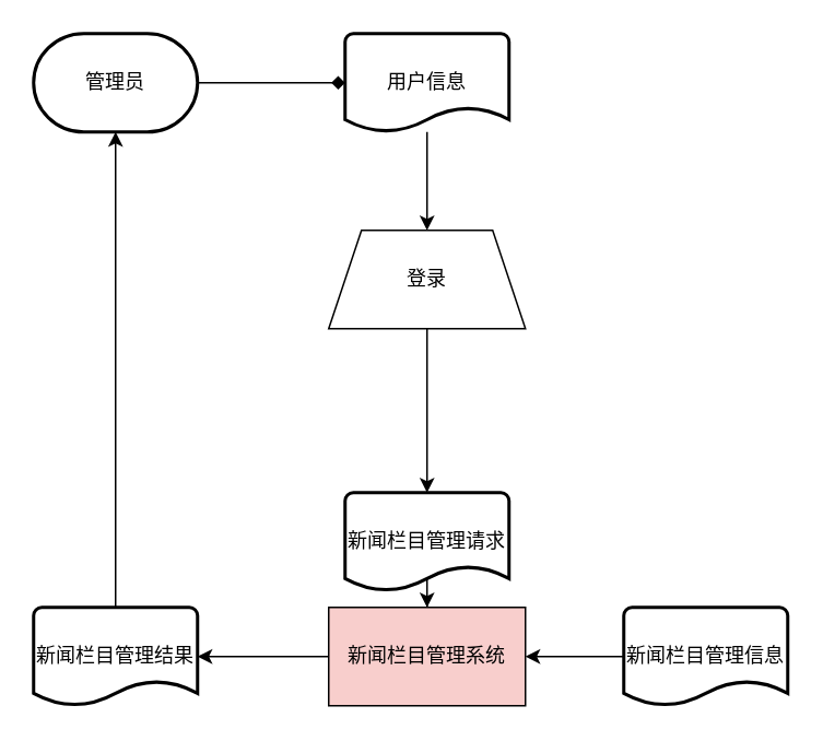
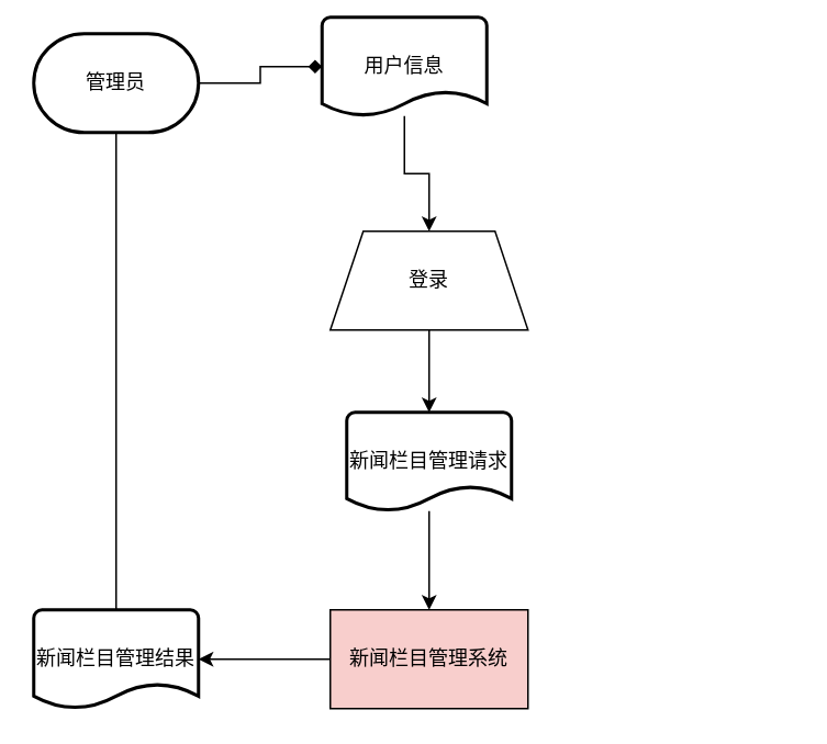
  <mxCell id="0" />
  <mxCell id="1" parent="0" />
  <mxCell id="2" value="" style="edgeStyle=orthogonalEdgeStyle;rounded=0;orthogonalLoop=1;jettySize=auto;html=1;" edge="1" parent="1" source="3" target="11"><mxGeometry relative="1" as="geometry" /></mxCell>
- <mxCell id="3" value="新闻栏目管理请求" style="strokeWidth=2;html=1;shape=mxgraph.flowchart.document2;whiteSpace=wrap;size=0.253;" parent="1" vertex="1"><mxGeometry x="210" y="300" width="100" height="60" as="geometry" /></mxCell>
+ <mxCell id="3" value="新闻栏目管理请求" style="strokeWidth=2;html=1;shape=mxgraph.flowchart.document2;whiteSpace=wrap;size=0.253;" parent="1" vertex="1"><mxGeometry x="210" y="250" width="100" height="60" as="geometry" /></mxCell>
  <mxCell id="4" value="" style="edgeStyle=orthogonalEdgeStyle;rounded=0;orthogonalLoop=1;jettySize=auto;html=1;" edge="1" parent="1" source="5" target="9"><mxGeometry relative="1" as="geometry" /></mxCell>
- <mxCell id="5" value="用户信息" style="strokeWidth=2;html=1;shape=mxgraph.flowchart.document2;whiteSpace=wrap;size=0.25;" parent="1" vertex="1"><mxGeometry x="210" y="20" width="100" height="60" as="geometry" /></mxCell>
+ <mxCell id="5" value="用户信息" style="strokeWidth=2;html=1;shape=mxgraph.flowchart.document2;whiteSpace=wrap;size=0.25;" parent="1" vertex="1"><mxGeometry x="195" y="10" width="100" height="60" as="geometry" /></mxCell>
  <mxCell id="6" value="" style="edgeStyle=orthogonalEdgeStyle;rounded=0;orthogonalLoop=1;jettySize=auto;html=1;endArrow=diamond;" edge="1" parent="1" source="7" target="5"><mxGeometry relative="1" as="geometry" /></mxCell>
  <mxCell id="7" value="管理员" style="strokeWidth=2;html=1;shape=mxgraph.flowchart.terminator;whiteSpace=wrap;" parent="1" vertex="1"><mxGeometry x="20" y="20" width="100" height="60" as="geometry" /></mxCell>
  <mxCell id="8" value="" style="edgeStyle=orthogonalEdgeStyle;rounded=0;orthogonalLoop=1;jettySize=auto;html=1;" edge="1" parent="1" source="9" target="3"><mxGeometry relative="1" as="geometry" /></mxCell>
  <mxCell id="9" value="登录" style="shape=trapezoid;perimeter=trapezoidPerimeter;whiteSpace=wrap;html=1;fixedSize=1;" vertex="1" parent="1"><mxGeometry x="200" y="140" width="120" height="60" as="geometry" /></mxCell>
  <mxCell id="10" value="" style="edgeStyle=orthogonalEdgeStyle;rounded=0;orthogonalLoop=1;jettySize=auto;html=1;" edge="1" parent="1" source="11" target="13"><mxGeometry relative="1" as="geometry" /></mxCell>
  <mxCell id="11" value="新闻栏目管理系统" style="rounded=0;whiteSpace=wrap;html=1;fillColor=#f8cecc;" vertex="1" parent="1"><mxGeometry x="200" y="370" width="120" height="60" as="geometry" /></mxCell>
- <mxCell id="12" value="" style="edgeStyle=orthogonalEdgeStyle;rounded=0;orthogonalLoop=1;jettySize=auto;html=1;entryX=0.5;entryY=1;entryDx=0;entryDy=0;entryPerimeter=0;" edge="1" parent="1" source="13" target="7"><mxGeometry relative="1" as="geometry"><mxPoint x="80" y="290" as="targetPoint" /></mxGeometry></mxCell>
+ <mxCell id="12" value="" style="edgeStyle=orthogonalEdgeStyle;rounded=0;orthogonalLoop=1;jettySize=auto;html=1;entryX=0.5;entryY=1;entryDx=0;entryDy=0;entryPerimeter=0;endArrow=none;" edge="1" parent="1" source="13" target="7"><mxGeometry relative="1" as="geometry"><mxPoint x="80" y="290" as="targetPoint" /></mxGeometry></mxCell>
  <mxCell id="13" value="新闻栏目管理结果" style="strokeWidth=2;html=1;shape=mxgraph.flowchart.document2;whiteSpace=wrap;size=0.253;" vertex="1" parent="1"><mxGeometry x="20" y="370" width="100" height="60" as="geometry" /></mxCell>
- <mxCell id="14" value="" style="edgeStyle=orthogonalEdgeStyle;rounded=0;orthogonalLoop=1;jettySize=auto;html=1;" edge="1" parent="1" source="15" target="11"><mxGeometry relative="1" as="geometry" /></mxCell>
- <mxCell id="15" value="新闻栏目管理信息" style="strokeWidth=2;html=1;shape=mxgraph.flowchart.document2;whiteSpace=wrap;size=0.253;" vertex="1" parent="1"><mxGeometry x="380" y="370" width="100" height="60" as="geometry" /></mxCell>
